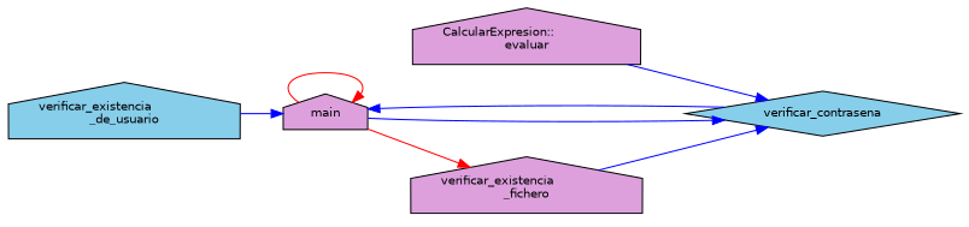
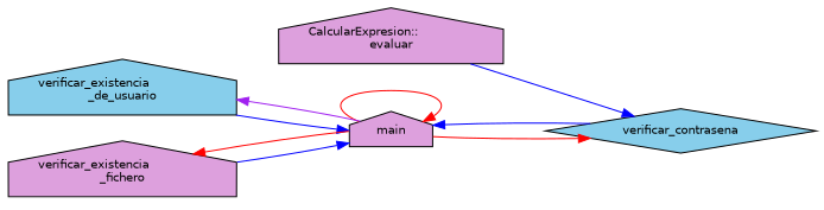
  digraph {
    rankdir=RL
    node [color=black fillcolor=plum fontname=Helvetica fontsize=10 shape=house style=filled]
    edge [color=blue dir=back fontname=Helvetica fontsize=10 labelfontname=Helvetica labelfontsize=10 style=solid]
    n1 [fontcolor=black height=0.2 label="CalcularExpresion::\levaluar" width=0.4]
    n2 [fillcolor=skyblue height=0.2 label=verificar_contrasena shape=diamond width=0.4]
    n3 [height=0.2 label=main width=0.4]
    n4 [fillcolor=skyblue height=0.2 label="verificar_existencia\l_de_usuario" width=0.4]
    n5 [height=0.2 label="verificar_existencia\l_fichero" width=0.4]
    n2 -> n1
-   n2 -> n3
+   n2 -> n3 [color=red]
    n3 -> n2
    n3 -> n3 [color=red]
    n3 -> n4
-   n2 -> n5
+   n3 -> n5
+   n4 -> n3 [color=purple]
    n5 -> n3 [color=red]
  }
